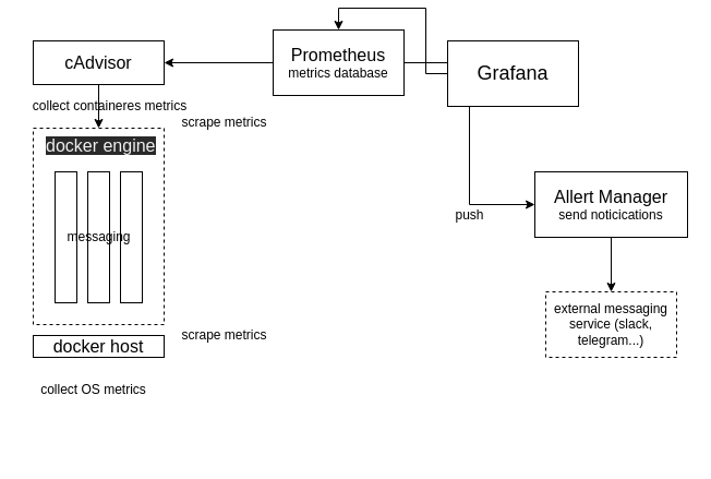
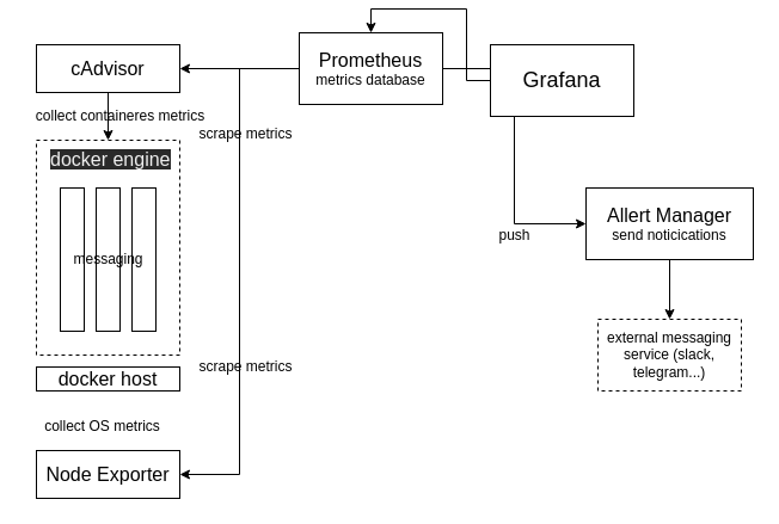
  <mxCell id="0" />
  <mxCell id="1" parent="0" />
  <mxCell id="2" value="" style="whiteSpace=wrap;html=1;dashed=1;" parent="1" vertex="1"><mxGeometry x="30" y="110" width="120" height="180" as="geometry" /></mxCell>
  <mxCell id="3" style="edgeStyle=orthogonalEdgeStyle;rounded=0;orthogonalLoop=1;jettySize=auto;html=1;entryX=0.5;entryY=0;entryDx=0;entryDy=0;" parent="1" source="4" target="25" edge="1"><mxGeometry relative="1" as="geometry" /></mxCell>
  <mxCell id="4" value="&lt;font&gt;&lt;span style=&quot;font-size: 16px&quot;&gt;Allert Manager&lt;/span&gt;&lt;br&gt;&lt;font style=&quot;font-size: 12px&quot;&gt;send noticications&lt;/font&gt;&lt;br&gt;&lt;/font&gt;" style="whiteSpace=wrap;html=1;" parent="1" vertex="1"><mxGeometry x="490" y="150" width="140" height="60" as="geometry" /></mxCell>
  <mxCell id="5" style="edgeStyle=orthogonalEdgeStyle;rounded=0;orthogonalLoop=1;jettySize=auto;html=1;entryX=0;entryY=0.5;entryDx=0;entryDy=0;" parent="1" source="8" target="4" edge="1"><mxGeometry relative="1" as="geometry" /></mxCell>
  <mxCell id="6" style="edgeStyle=orthogonalEdgeStyle;rounded=0;orthogonalLoop=1;jettySize=auto;html=1;entryX=1;entryY=0.5;entryDx=0;entryDy=0;" parent="1" source="8" target="16" edge="1"><mxGeometry relative="1" as="geometry" /></mxCell>
+ <mxCell id="7" style="edgeStyle=orthogonalEdgeStyle;rounded=0;orthogonalLoop=1;jettySize=auto;html=1;entryX=1;entryY=0.5;entryDx=0;entryDy=0;" parent="1" source="8" target="18" edge="1"><mxGeometry relative="1" as="geometry" /></mxCell>
  <mxCell id="8" value="&lt;font style=&quot;font-size: 16px&quot;&gt;Prometheus&lt;/font&gt;&lt;br&gt;metrics database" style="whiteSpace=wrap;html=1;" parent="1" vertex="1"><mxGeometry x="250" y="20" width="120" height="60" as="geometry" /></mxCell>
  <mxCell id="9" style="edgeStyle=orthogonalEdgeStyle;rounded=0;orthogonalLoop=1;jettySize=auto;html=1;entryX=0.5;entryY=0;entryDx=0;entryDy=0;" parent="1" source="10" target="8" edge="1"><mxGeometry relative="1" as="geometry" /></mxCell>
  <mxCell id="10" value="&lt;font style=&quot;font-size: 18px&quot;&gt;Grafana&lt;/font&gt;" style="whiteSpace=wrap;html=1;" parent="1" vertex="1"><mxGeometry x="410" y="30" width="120" height="60" as="geometry" /></mxCell>
  <mxCell id="11" value="" style="whiteSpace=wrap;html=1;direction=south;" parent="1" vertex="1"><mxGeometry x="50" y="150" width="20" height="120" as="geometry" /></mxCell>
  <mxCell id="12" value="" style="whiteSpace=wrap;html=1;direction=south;" parent="1" vertex="1"><mxGeometry x="110" y="150" width="20" height="120" as="geometry" /></mxCell>
  <mxCell id="13" value="" style="whiteSpace=wrap;html=1;direction=south;" parent="1" vertex="1"><mxGeometry x="80" y="150" width="20" height="120" as="geometry" /></mxCell>
  <mxCell id="14" value="&lt;font style=&quot;font-size: 16px&quot;&gt;docker host&lt;/font&gt;" style="whiteSpace=wrap;html=1;" parent="1" vertex="1"><mxGeometry x="30" y="300" width="120" height="20" as="geometry" /></mxCell>
  <mxCell id="15" style="edgeStyle=orthogonalEdgeStyle;rounded=0;orthogonalLoop=1;jettySize=auto;html=1;entryX=0.5;entryY=0;entryDx=0;entryDy=0;" parent="1" source="16" target="2" edge="1"><mxGeometry relative="1" as="geometry" /></mxCell>
  <mxCell id="16" value="&lt;font style=&quot;font-size: 16px&quot;&gt;cAdvisor&lt;/font&gt;" style="whiteSpace=wrap;html=1;" parent="1" vertex="1"><mxGeometry x="30" y="30" width="120" height="40" as="geometry" /></mxCell>
  <mxCell id="17" value="&lt;!--StartFragment--&gt;&lt;span style=&quot;color: rgb(240, 240, 240); font-family: Helvetica; font-size: 16px; font-style: normal; font-variant-ligatures: normal; font-variant-caps: normal; font-weight: 400; letter-spacing: normal; orphans: 2; text-align: center; text-indent: 0px; text-transform: none; widows: 2; word-spacing: 0px; -webkit-text-stroke-width: 0px; background-color: rgb(42, 42, 42); text-decoration-style: initial; text-decoration-color: initial; float: none; display: inline !important;&quot;&gt;docker engine&lt;/span&gt;&lt;!--EndFragment--&gt;" style="text;whiteSpace=wrap;html=1;" parent="1" vertex="1"><mxGeometry x="40" y="110" width="130" height="30" as="geometry" /></mxCell>
+ <mxCell id="18" value="&lt;font style=&quot;font-size: 16px&quot;&gt;Node Exporter&lt;/font&gt;" style="whiteSpace=wrap;html=1;" parent="1" vertex="1"><mxGeometry x="30" y="370" width="120" height="40" as="geometry" /></mxCell>
  <mxCell id="19" value="messaging" style="text;html=1;align=center;verticalAlign=middle;resizable=0;points=[];autosize=1;" parent="1" vertex="1"><mxGeometry x="55" y="200" width="70" height="20" as="geometry" /></mxCell>
  <mxCell id="20" value="collect containeres metrics" style="text;html=1;align=center;verticalAlign=middle;resizable=0;points=[];autosize=1;" parent="1" vertex="1"><mxGeometry x="20" y="80" width="160" height="20" as="geometry" /></mxCell>
  <mxCell id="21" value="collect OS metrics" style="text;html=1;align=center;verticalAlign=middle;resizable=0;points=[];autosize=1;" parent="1" vertex="1"><mxGeometry x="30" y="340" width="110" height="20" as="geometry" /></mxCell>
  <mxCell id="22" value="push" style="text;html=1;align=center;verticalAlign=middle;resizable=0;points=[];autosize=1;" parent="1" vertex="1"><mxGeometry x="410" y="180" width="40" height="20" as="geometry" /></mxCell>
  <mxCell id="23" value="scrape metrics" style="text;html=1;align=center;verticalAlign=middle;resizable=0;points=[];autosize=1;" parent="1" vertex="1"><mxGeometry x="160" y="290" width="90" height="20" as="geometry" /></mxCell>
  <mxCell id="24" value="scrape metrics" style="text;html=1;align=center;verticalAlign=middle;resizable=0;points=[];autosize=1;" parent="1" vertex="1"><mxGeometry x="160" y="95" width="90" height="20" as="geometry" /></mxCell>
  <mxCell id="25" value="external messaging service (slack, telegram...)" style="whiteSpace=wrap;html=1;dashed=1;" parent="1" vertex="1"><mxGeometry x="500" y="260" width="120" height="60" as="geometry" /></mxCell>
